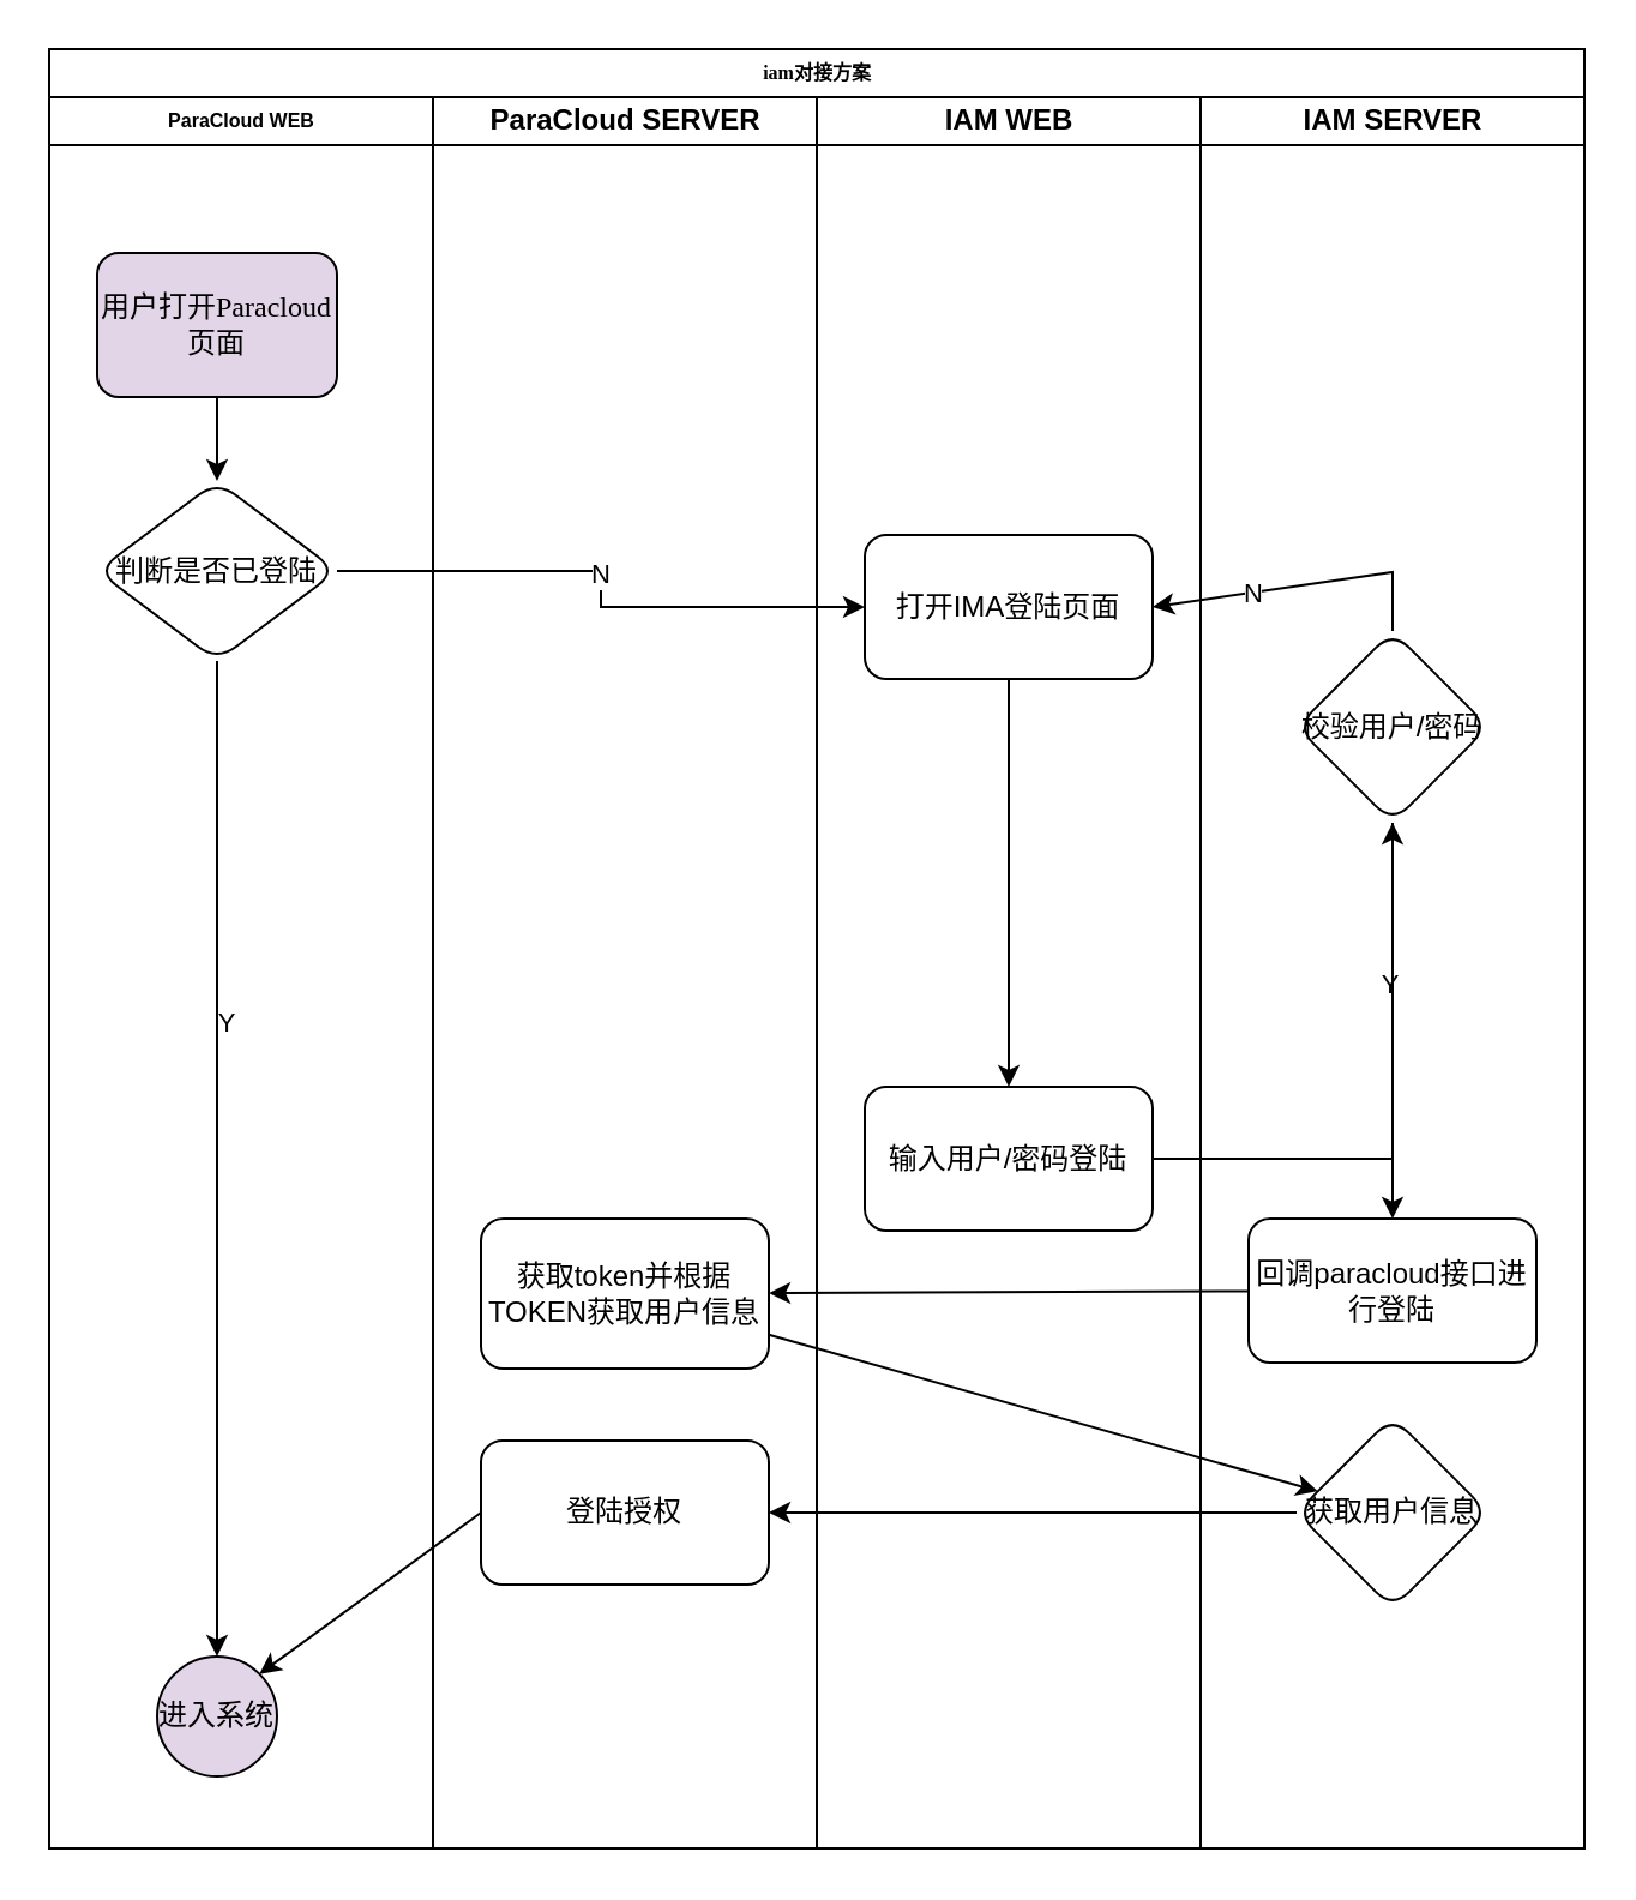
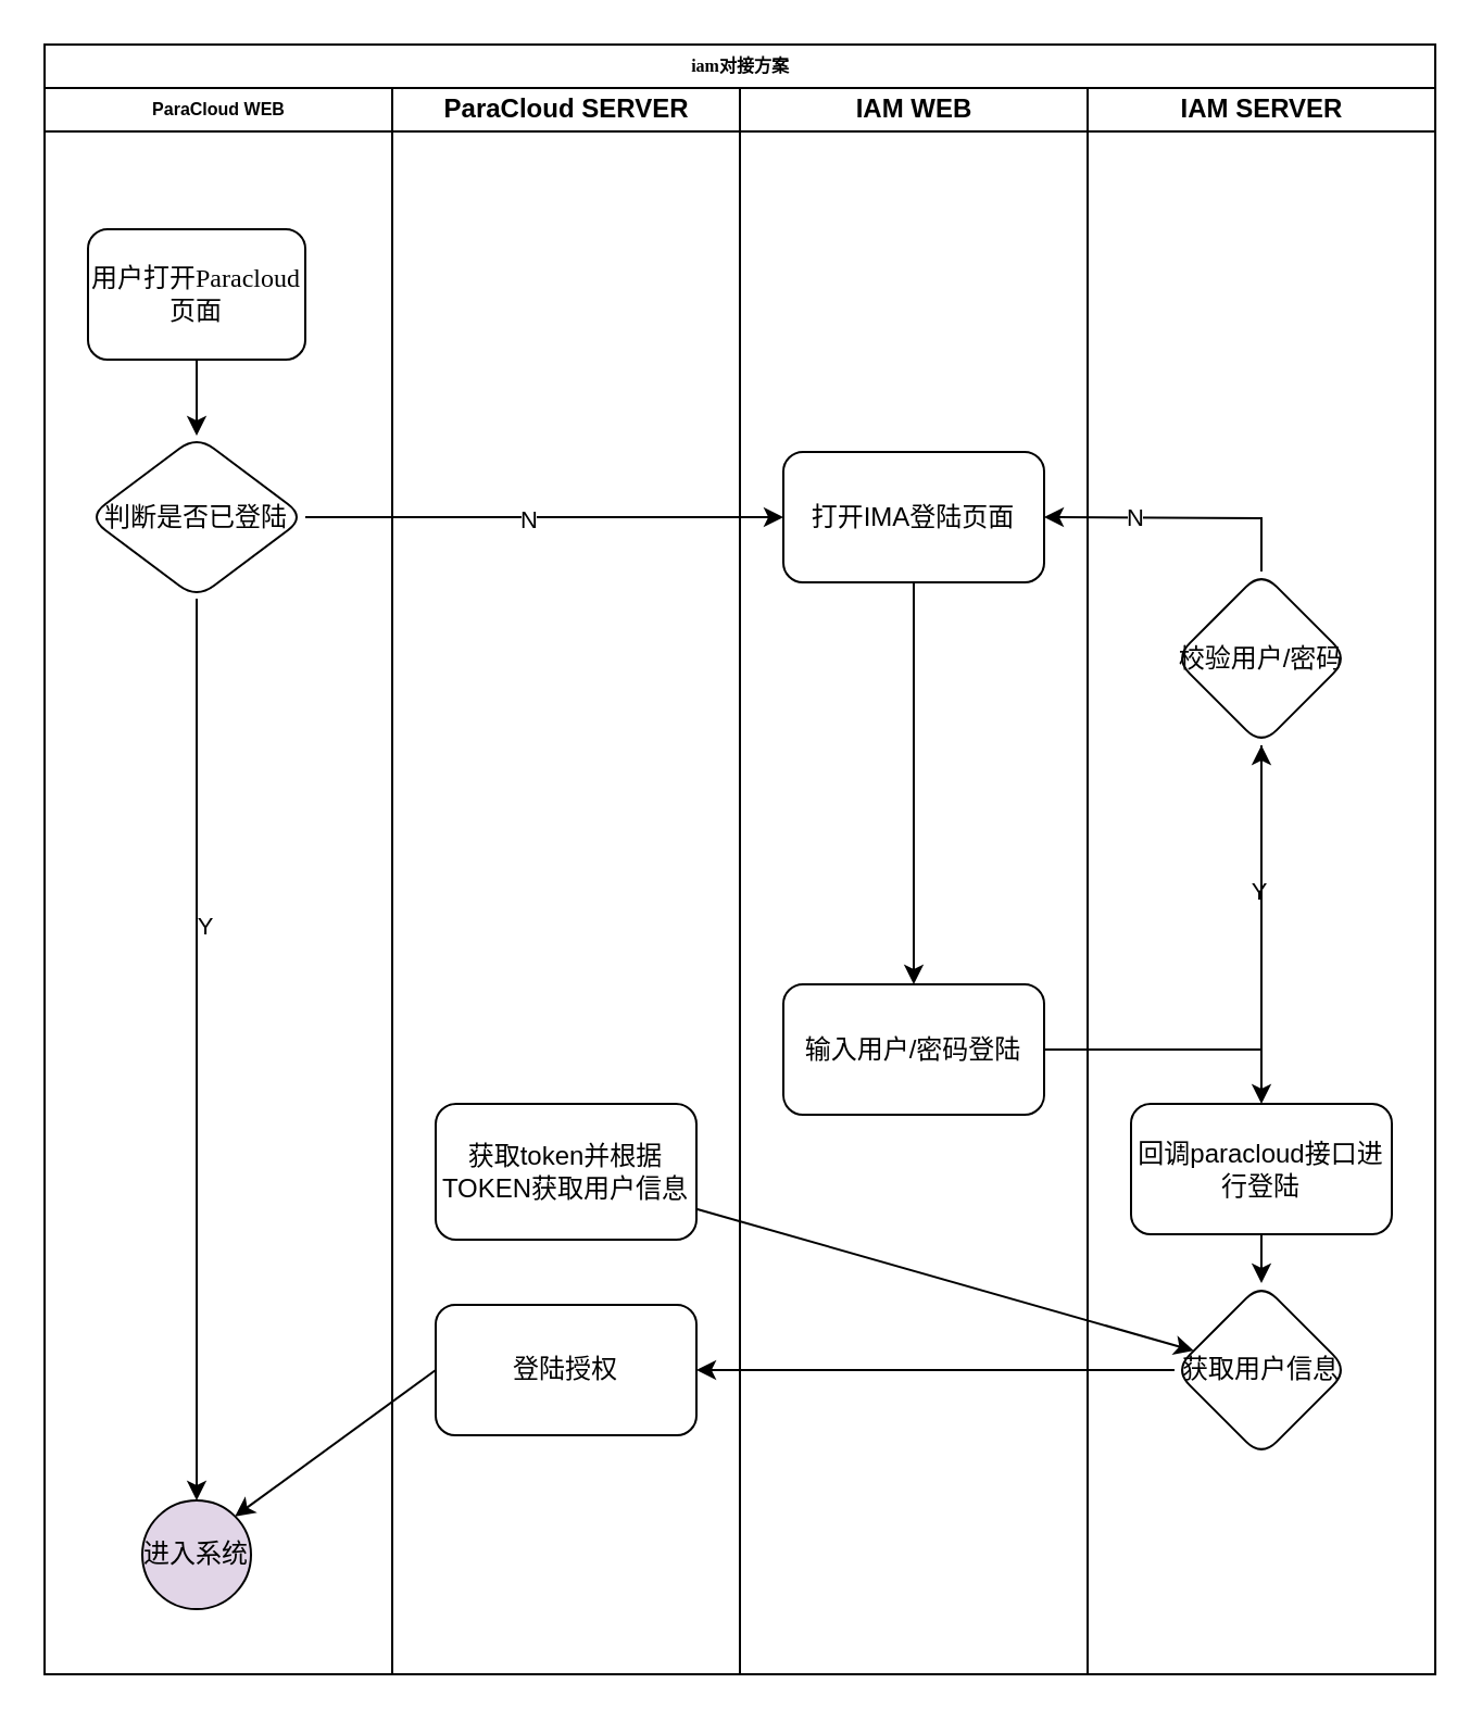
  <mxCell id="0" />
  <mxCell id="1" parent="0" />
  <mxCell id="2" value="iam对接方案" style="swimlane;html=1;childLayout=stackLayout;startSize=20;rounded=0;shadow=0;labelBackgroundColor=none;strokeWidth=1;fontFamily=Verdana;fontSize=8;align=center;" parent="1" vertex="1"><mxGeometry x="20" y="20" width="640" height="750" as="geometry" /></mxCell>
  <mxCell id="3" value="ParaCloud WEB" style="swimlane;html=1;startSize=20;fontSize=8;" parent="2" vertex="1"><mxGeometry y="20" width="160" height="730" as="geometry" /></mxCell>
  <mxCell id="4" style="edgeStyle=orthogonalEdgeStyle;rounded=0;orthogonalLoop=1;jettySize=auto;html=1;exitX=0.5;exitY=1;exitDx=0;exitDy=0;entryX=0.5;entryY=0;entryDx=0;entryDy=0;" edge="1" parent="3" source="5" target="8"><mxGeometry relative="1" as="geometry" /></mxCell>
- <mxCell id="5" value="用户打开Paracloud页面" style="rounded=1;whiteSpace=wrap;html=1;shadow=0;labelBackgroundColor=none;strokeWidth=1;fontFamily=Verdana;fontSize=12;align=center;fillColor=#e1d5e7;" parent="3" vertex="1"><mxGeometry x="20" y="65" width="100" height="60" as="geometry" /></mxCell>
+ <mxCell id="5" value="用户打开Paracloud页面" style="rounded=1;whiteSpace=wrap;html=1;shadow=0;labelBackgroundColor=none;strokeWidth=1;fontFamily=Verdana;fontSize=12;align=center;" parent="3" vertex="1"><mxGeometry x="20" y="65" width="100" height="60" as="geometry" /></mxCell>
  <mxCell id="6" style="edgeStyle=orthogonalEdgeStyle;rounded=0;orthogonalLoop=1;jettySize=auto;html=1;exitX=0.5;exitY=1;exitDx=0;exitDy=0;" edge="1" parent="3" source="8" target="9"><mxGeometry relative="1" as="geometry" /></mxCell>
  <mxCell id="7" value="Y" style="edgeLabel;html=1;align=center;verticalAlign=middle;resizable=0;points=[];" vertex="1" connectable="0" parent="6"><mxGeometry x="-0.275" y="3" relative="1" as="geometry"><mxPoint as="offset" /></mxGeometry></mxCell>
  <mxCell id="8" value="判断是否已登陆" style="rhombus;whiteSpace=wrap;html=1;rounded=1;" vertex="1" parent="3"><mxGeometry x="20" y="160" width="100" height="75" as="geometry" /></mxCell>
  <mxCell id="9" value="进入系统" style="ellipse;whiteSpace=wrap;html=1;aspect=fixed;fillColor=#e1d5e7;" vertex="1" parent="3"><mxGeometry x="45" y="650" width="50" height="50" as="geometry" /></mxCell>
  <mxCell id="10" value="ParaCloud SERVER" style="swimlane;html=1;startSize=20;" parent="2" vertex="1"><mxGeometry x="160" y="20" width="160" height="730" as="geometry" /></mxCell>
  <mxCell id="11" value="获取token并根据TOKEN获取用户信息" style="whiteSpace=wrap;html=1;rounded=1;" vertex="1" parent="10"><mxGeometry x="20" y="467.5" width="120" height="62.5" as="geometry" /></mxCell>
  <mxCell id="12" value="登陆授权" style="whiteSpace=wrap;html=1;rounded=1;" vertex="1" parent="10"><mxGeometry x="20" y="560" width="120" height="60" as="geometry" /></mxCell>
  <mxCell id="13" value="IAM WEB" style="swimlane;html=1;startSize=20;" parent="2" vertex="1"><mxGeometry x="320" y="20" width="160" height="730" as="geometry" /></mxCell>
  <mxCell id="14" value="" style="edgeStyle=orthogonalEdgeStyle;rounded=0;orthogonalLoop=1;jettySize=auto;html=1;" edge="1" parent="13" source="15" target="16"><mxGeometry relative="1" as="geometry" /></mxCell>
- <mxCell id="15" value="打开IMA登陆页面" style="whiteSpace=wrap;html=1;rounded=1;" vertex="1" parent="13"><mxGeometry x="20" y="182.5" width="120" height="60" as="geometry" /></mxCell>
+ <mxCell id="15" value="打开IMA登陆页面" style="whiteSpace=wrap;html=1;rounded=1;" vertex="1" parent="13"><mxGeometry x="20" y="167.5" width="120" height="60" as="geometry" /></mxCell>
  <mxCell id="16" value="输入用户/密码登陆" style="whiteSpace=wrap;html=1;rounded=1;" vertex="1" parent="13"><mxGeometry x="20" y="412.5" width="120" height="60" as="geometry" /></mxCell>
  <mxCell id="17" value="IAM SERVER" style="swimlane;html=1;startSize=20;" parent="2" vertex="1"><mxGeometry x="480" y="20" width="160" height="730" as="geometry" /></mxCell>
  <mxCell id="18" value="" style="edgeStyle=none;rounded=0;orthogonalLoop=1;jettySize=auto;html=1;" edge="1" parent="17" source="20" target="21"><mxGeometry relative="1" as="geometry" /></mxCell>
  <mxCell id="19" value="Y" style="edgeLabel;html=1;align=center;verticalAlign=middle;resizable=0;points=[];" vertex="1" connectable="0" parent="18"><mxGeometry x="-0.182" y="-2" relative="1" as="geometry"><mxPoint as="offset" /></mxGeometry></mxCell>
  <mxCell id="20" value="校验用户/密码" style="rhombus;whiteSpace=wrap;html=1;rounded=1;" vertex="1" parent="17"><mxGeometry x="40" y="222.5" width="80" height="80" as="geometry" /></mxCell>
  <mxCell id="21" value="回调paracloud接口进行登陆" style="whiteSpace=wrap;html=1;rounded=1;" vertex="1" parent="17"><mxGeometry x="20" y="467.5" width="120" height="60" as="geometry" /></mxCell>
  <mxCell id="22" value="获取用户信息" style="rhombus;whiteSpace=wrap;html=1;rounded=1;" vertex="1" parent="17"><mxGeometry x="40" y="550" width="80" height="80" as="geometry" /></mxCell>
  <mxCell id="23" value="" style="edgeStyle=orthogonalEdgeStyle;rounded=0;orthogonalLoop=1;jettySize=auto;html=1;" edge="1" parent="2" source="8" target="15"><mxGeometry relative="1" as="geometry" /></mxCell>
  <mxCell id="24" value="N" style="edgeLabel;html=1;align=center;verticalAlign=middle;resizable=0;points=[];" vertex="1" connectable="0" parent="23"><mxGeometry x="-0.069" y="-1" relative="1" as="geometry"><mxPoint as="offset" /></mxGeometry></mxCell>
  <mxCell id="25" value="" style="edgeStyle=orthogonalEdgeStyle;rounded=0;orthogonalLoop=1;jettySize=auto;html=1;" edge="1" parent="2" source="16" target="20"><mxGeometry relative="1" as="geometry" /></mxCell>
  <mxCell id="26" style="edgeStyle=none;rounded=0;orthogonalLoop=1;jettySize=auto;html=1;exitX=0.5;exitY=0;exitDx=0;exitDy=0;entryX=1;entryY=0.5;entryDx=0;entryDy=0;" edge="1" parent="2" source="20" target="15"><mxGeometry relative="1" as="geometry"><Array as="points"><mxPoint x="560" y="218" /></Array></mxGeometry></mxCell>
  <mxCell id="27" value="N" style="edgeLabel;html=1;align=center;verticalAlign=middle;resizable=0;points=[];" vertex="1" connectable="0" parent="26"><mxGeometry x="0.333" relative="1" as="geometry"><mxPoint as="offset" /></mxGeometry></mxCell>
- <mxCell id="28" value="" style="edgeStyle=none;rounded=0;orthogonalLoop=1;jettySize=auto;html=1;" edge="1" parent="2" source="21" target="11"><mxGeometry relative="1" as="geometry" /></mxCell>
+ <mxCell id="28" value="" style="edgeStyle=none;rounded=0;orthogonalLoop=1;jettySize=auto;html=1;" edge="1" parent="2" source="21" target="22"><mxGeometry relative="1" as="geometry" /></mxCell>
  <mxCell id="29" value="" style="edgeStyle=none;rounded=0;orthogonalLoop=1;jettySize=auto;html=1;" edge="1" parent="2" source="11" target="22"><mxGeometry relative="1" as="geometry" /></mxCell>
  <mxCell id="30" value="" style="edgeStyle=none;rounded=0;orthogonalLoop=1;jettySize=auto;html=1;" edge="1" parent="2" source="22" target="12"><mxGeometry relative="1" as="geometry" /></mxCell>
  <mxCell id="31" style="edgeStyle=none;rounded=0;orthogonalLoop=1;jettySize=auto;html=1;exitX=0;exitY=0.5;exitDx=0;exitDy=0;entryX=1;entryY=0;entryDx=0;entryDy=0;" edge="1" parent="2" source="12" target="9"><mxGeometry relative="1" as="geometry" /></mxCell>
